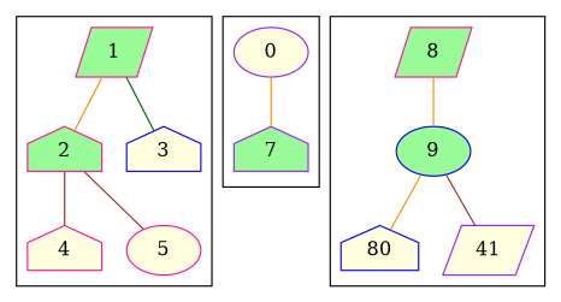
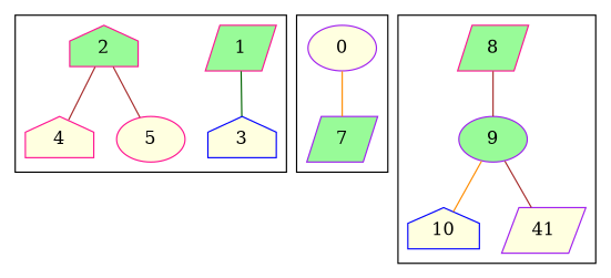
  graph {
    node [color=deeppink fillcolor=lightyellow shape=house style=filled]
    edge [color=darkorange]
    1 [fillcolor=palegreen shape=parallelogram]
    2 [fillcolor=palegreen]
    3 [color=blue]
    4
    5 [shape=ellipse]
    n6 [color=purple label=0 shape=ellipse]
-   7 [color=purple fillcolor=palegreen]
+   7 [color=purple fillcolor=palegreen shape=parallelogram]
    8 [fillcolor=palegreen shape=parallelogram]
-   9 [color=blue fillcolor=palegreen shape=ellipse]
-   10 [color=blue label=80]
+   9 [color=purple fillcolor=palegreen shape=ellipse]
+   10 [color=blue]
    n11 [color=purple label=41 shape=parallelogram]
    subgraph cluster_1 {
      1
      2
      3
      4
      5
    }
    subgraph cluster_2 {
      n6
      7
    }
    subgraph cluster_3 {
      8
      9
      10
      n11
    }
-   1 -- 2
    1 -- 3 [color=darkgreen]
    2 -- 4 [color=brown]
    2 -- 5 [color=brown]
    n6 -- 7
-   8 -- 9
+   8 -- 9 [color=brown]
    9 -- 10
    9 -- n11 [color=brown]
  }
